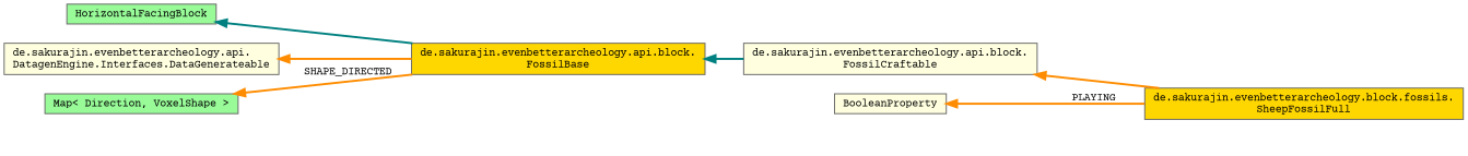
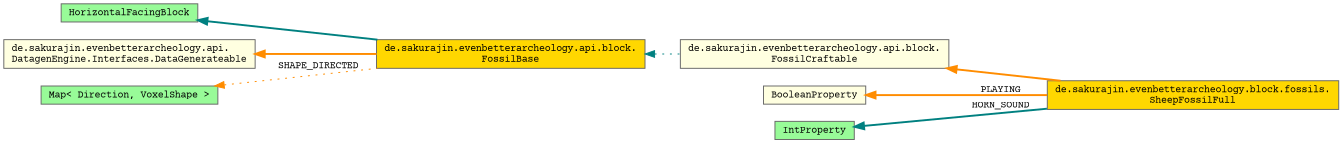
  digraph {
    fontname="Courier Prime"
    rankdir=LR
    node [color=gray40 fillcolor=lightyellow fontname="Courier Prime" fontsize=10 shape=box style=filled]
    edge [color=darkorange dir=back fontname="Courier Prime" fontsize=10 labelfontname=Helvetica labelfontsize=10 style=bold]
    n1 [fillcolor=gold fontcolor=black height=0.2 label="de.sakurajin.evenbetterarcheology.block.fossils.\lSheepFossilFull" width=0.4]
    n2 [height=0.2 label="de.sakurajin.evenbetterarcheology.api.block.\lFossilCraftable" width=0.4]
    n3 [fillcolor=gold height=0.2 label="de.sakurajin.evenbetterarcheology.api.block.\lFossilBase" width=0.4]
    n4 [fillcolor=palegreen height=0.2 label=HorizontalFacingBlock width=0.4]
    n5 [height=0.2 label="de.sakurajin.evenbetterarcheology.api.\lDatagenEngine.Interfaces.DataGenerateable" width=0.4]
    n6 [fillcolor=palegreen height=0.2 label="Map\< Direction, VoxelShape \>" width=0.4]
    n7 [height=0.2 label=BooleanProperty width=0.4]
+   n8 [fillcolor=palegreen height=0.2 label=IntProperty width=0.4]
    n2 -> n1
-   n3 -> n2 [color=teal]
+   n3 -> n2 [color=teal style=dotted]
    n4 -> n3 [color=teal]
    n5 -> n3
-   n6 -> n3 [label=" SHAPE_DIRECTED"]
+   n6 -> n3 [label=" SHAPE_DIRECTED" style=dotted]
    n7 -> n1 [label=" PLAYING"]
+   n8 -> n1 [color=teal label=" HORN_SOUND"]
  }
